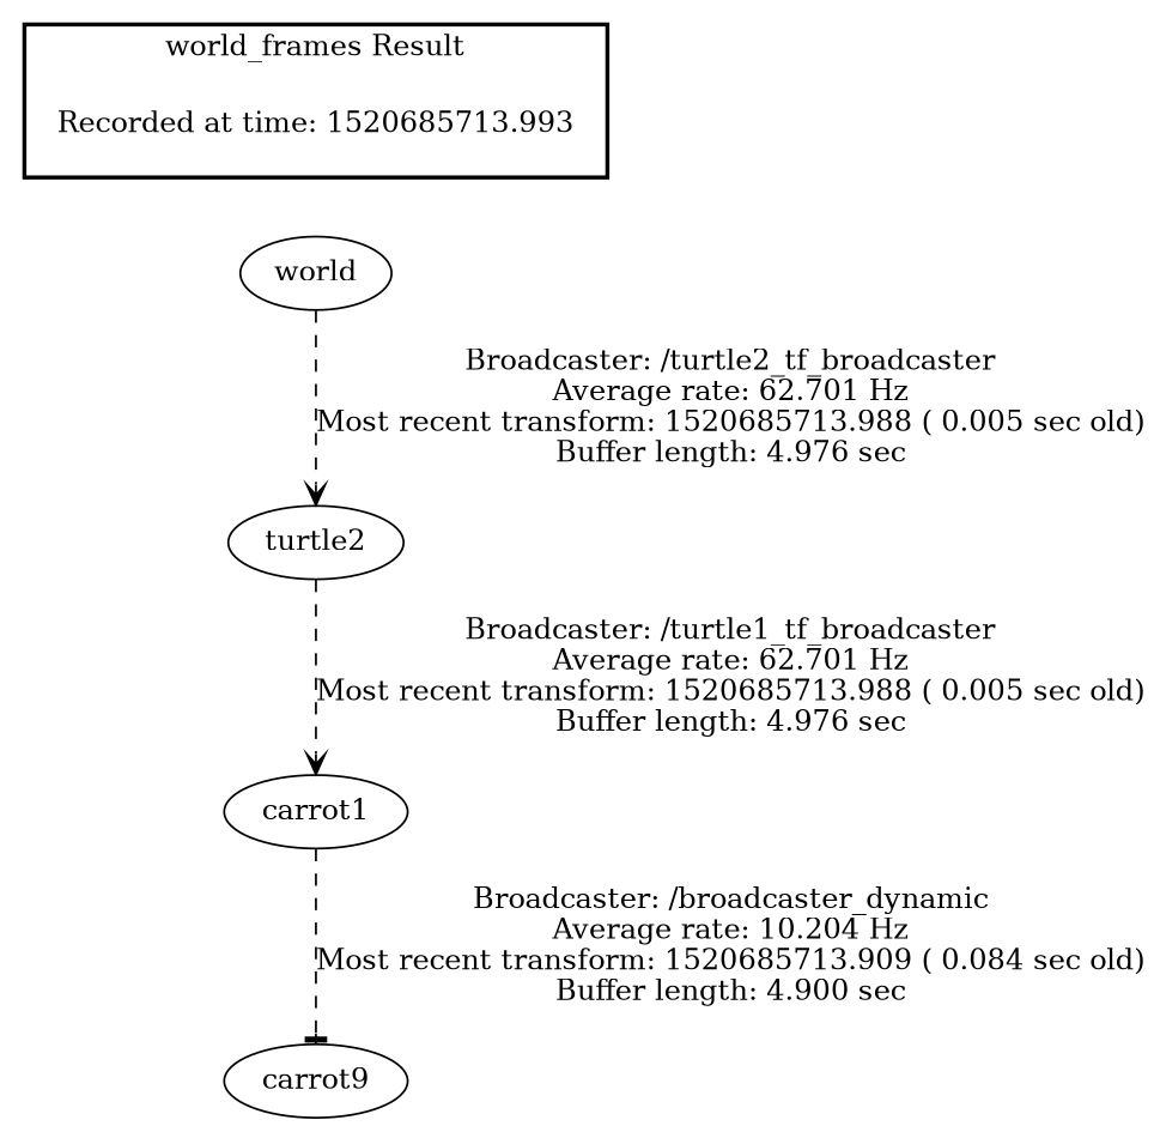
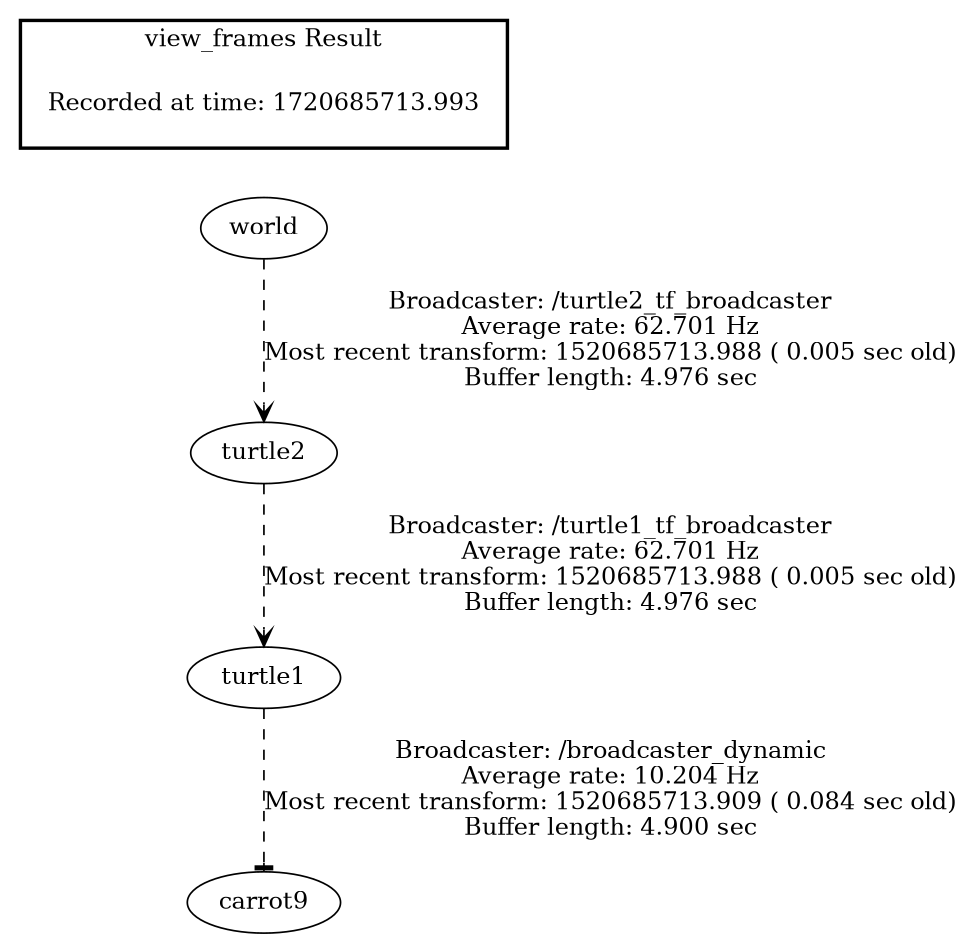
  digraph {
    edge [style=dashed arrowhead=vee]
-   "Recorded at time: 1520685713.993" [shape=plaintext]
+   "Recorded at time: 1520685713.993" [shape=plaintext label="Recorded at time: 1720685713.993"]
    world
    n3 [label=carrot9]
-   turtle1 [label=carrot1]
+   turtle1
    turtle2
    subgraph cluster_1 {
      color=black
-     label="world_frames Result"
+     label="view_frames Result"
      style=bold
      "Recorded at time: 1520685713.993"
    }
    "Recorded at time: 1520685713.993" -> world [style=invis arrowhead=""]
    world -> turtle2 [label="Broadcaster: /turtle2_tf_broadcaster\nAverage rate: 62.701 Hz\nMost recent transform: 1520685713.988 ( 0.005 sec old)\nBuffer length: 4.976 sec\n"]
    turtle1 -> n3 [arrowhead=tee label="Broadcaster: /broadcaster_dynamic\nAverage rate: 10.204 Hz\nMost recent transform: 1520685713.909 ( 0.084 sec old)\nBuffer length: 4.900 sec\n"]
    turtle2 -> turtle1 [label="Broadcaster: /turtle1_tf_broadcaster\nAverage rate: 62.701 Hz\nMost recent transform: 1520685713.988 ( 0.005 sec old)\nBuffer length: 4.976 sec\n"]
  }
